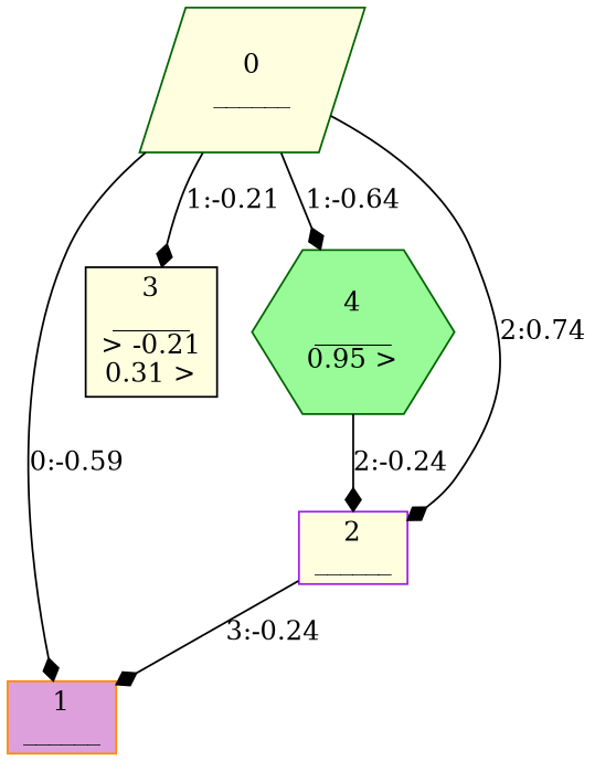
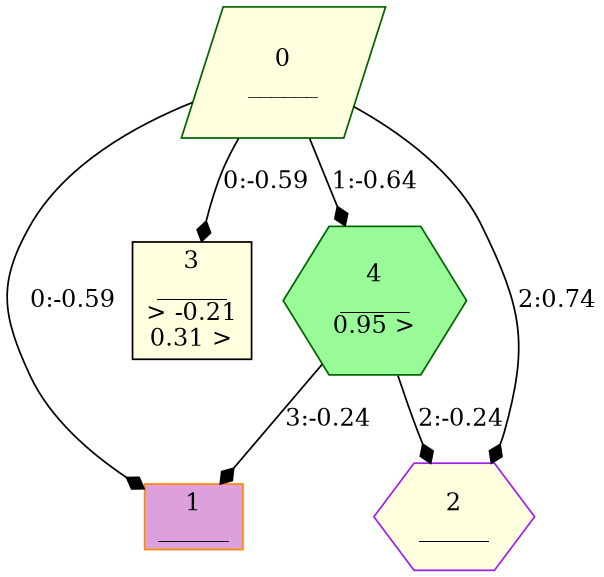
  digraph {
    node [color=darkgreen fillcolor=lightyellow shape=box style=filled]
    edge [arrowhead=diamond]
    n1 [label="0\n______" shape=parallelogram]
    n2 [color=darkorange fillcolor=plum label="1\n______"]
    n3 [color=black label="3\n______\n> -0.21\n0.31 >"]
    n4 [fillcolor=palegreen label="4\n______\n0.95 >" shape=hexagon]
-   n5 [color=purple label="2\n______"]
+   n5 [color=purple label="2\n______" shape=hexagon]
    n1 -> n2 [label="0:-0.59"]
-   n1 -> n3 [label="1:-0.21"]
+   n1 -> n3 [label="0:-0.59"]
    n1 -> n4 [label="1:-0.64"]
    n1 -> n5 [label="2:0.74"]
    n4 -> n5 [label="2:-0.24"]
-   n5 -> n2 [label="3:-0.24"]
+   n4 -> n2 [label="3:-0.24"]
  }
